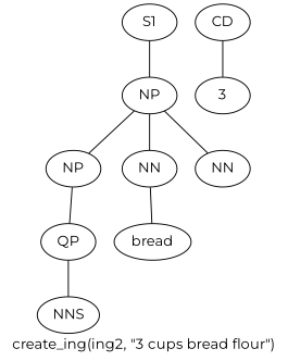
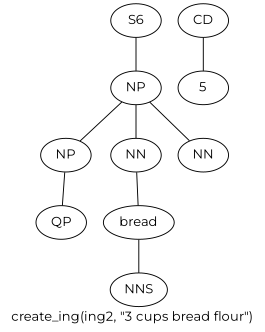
  graph {
    fontname=Montserrat
    label="create_ing(ing2, \"3 cups bread flour\")"
    node [fontname=Montserrat]
    edge [fontname=Montserrat]
-   n1 [label=S1]
+   n1 [label=S6]
    n2 [label=NP]
    n3 [label=NP]
    n4 [label=NN]
    n5 [label=NN]
    n6 [label=QP]
    n7 [label=bread]
    n8 [label=NNS]
    n9 [label=CD]
-   n10 [label=3]
+   n10 [label=5]
    n1 -- n2
    n2 -- n3
    n2 -- n4
    n2 -- n5
    n3 -- n6
    n4 -- n7
-   n6 -- n8
+   n7 -- n8
    n9 -- n10
  }
